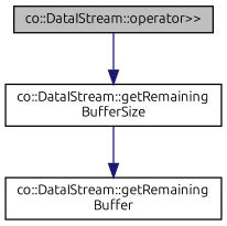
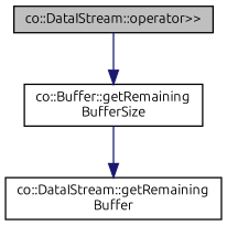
  digraph {
    fontname=Ubuntu
    rankdir=TB
    node [color=black fillcolor=white fontname=Ubuntu fontsize=10 shape=record style=filled]
    edge [color=midnightblue fontname=Ubuntu fontsize=10 labelfontname=FreeSans labelfontsize=10 style=solid]
    n1 [fillcolor=grey75 fontcolor=black height=0.2 label="co::DataIStream::operator\>\>" width=0.4]
-   n2 [height=0.2 label="co::DataIStream::getRemaining\lBufferSize" width=0.4]
+   n2 [height=0.2 label="co::Buffer::getRemaining\lBufferSize" width=0.4]
    n3 [height=0.2 label="co::DataIStream::getRemaining\lBuffer" width=0.4]
    n1 -> n2
    n2 -> n3
  }
